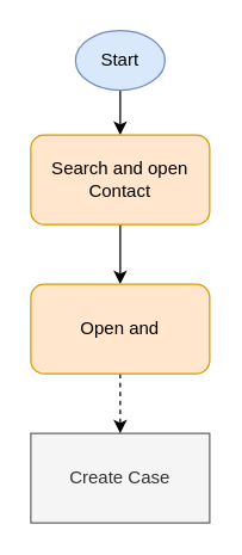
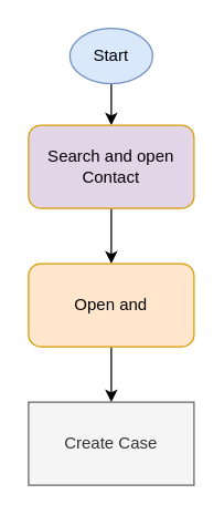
  <mxCell id="0" />
  <mxCell id="1" parent="0" />
  <mxCell id="2" value="" style="edgeStyle=orthogonalEdgeStyle;rounded=0;orthogonalLoop=1;jettySize=auto;html=1;" edge="1" parent="1" source="3" target="6"><mxGeometry relative="1" as="geometry" /></mxCell>
  <mxCell id="3" value="Start" style="ellipse;whiteSpace=wrap;html=1;fillColor=#dae8fc;strokeColor=#6c8ebf;" vertex="1" parent="1"><mxGeometry x="50" y="20" width="60" height="40" as="geometry" /></mxCell>
  <mxCell id="4" value="Create Case" style="rounded=0;whiteSpace=wrap;html=1;fillColor=#f5f5f5;strokeColor=#666666;fontColor=#333333;" vertex="1" parent="1"><mxGeometry x="20" y="290" width="120" height="60" as="geometry" /></mxCell>
  <mxCell id="5" value="" style="edgeStyle=orthogonalEdgeStyle;rounded=0;orthogonalLoop=1;jettySize=auto;html=1;" edge="1" parent="1" source="6" target="8"><mxGeometry relative="1" as="geometry" /></mxCell>
- <mxCell id="6" value="Search and open Contact" style="rounded=1;whiteSpace=wrap;html=1;fillColor=#ffe6cc;strokeColor=#d79b00;" vertex="1" parent="1"><mxGeometry x="20" y="90" width="120" height="60" as="geometry" /></mxCell>
- <mxCell id="7" value="" style="edgeStyle=orthogonalEdgeStyle;rounded=0;orthogonalLoop=1;jettySize=auto;html=1;dashed=1;" edge="1" parent="1" source="8" target="4"><mxGeometry relative="1" as="geometry" /></mxCell>
+ <mxCell id="6" value="Search and open Contact" style="rounded=1;whiteSpace=wrap;html=1;fillColor=#e1d5e7;strokeColor=#d79b00;" vertex="1" parent="1"><mxGeometry x="20" y="90" width="120" height="60" as="geometry" /></mxCell>
+ <mxCell id="7" value="" style="edgeStyle=orthogonalEdgeStyle;rounded=0;orthogonalLoop=1;jettySize=auto;html=1;" edge="1" parent="1" source="8" target="4"><mxGeometry relative="1" as="geometry" /></mxCell>
  <mxCell id="8" value="Open and" style="rounded=1;whiteSpace=wrap;html=1;fillColor=#ffe6cc;strokeColor=#d79b00;" vertex="1" parent="1"><mxGeometry x="20" y="190" width="120" height="60" as="geometry" /></mxCell>
